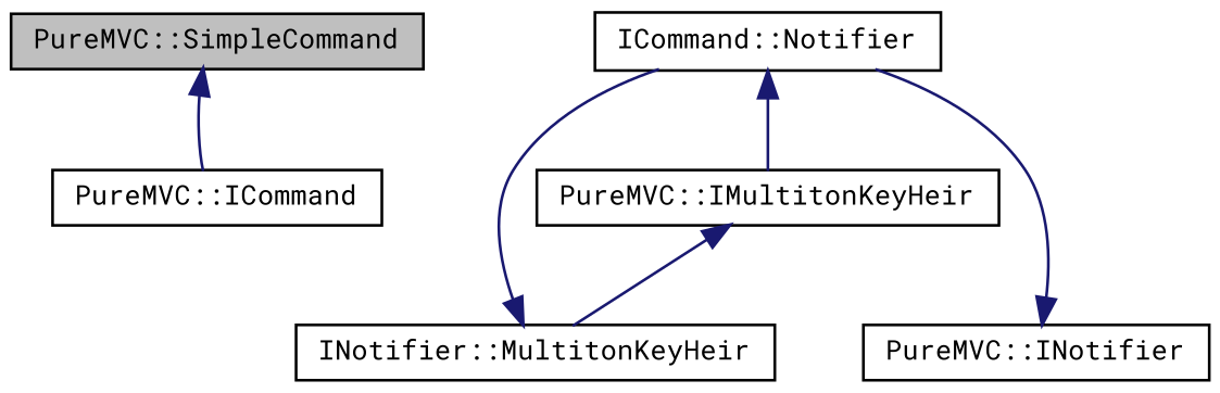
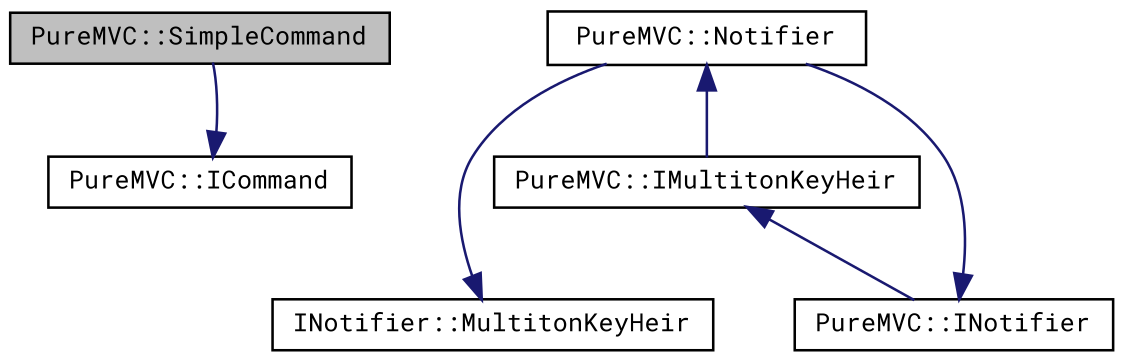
  digraph {
    fontname="Roboto Mono"
    node [color=black fillcolor=white fontname="Roboto Mono" fontsize=10 shape=record style=filled]
    edge [color=midnightblue dir=back fontname="Roboto Mono" fontsize=10 labelfontname=FreeSans labelfontsize=10 style=solid]
    n1 [fillcolor=grey75 fontcolor=black height=0.2 label="PureMVC::SimpleCommand" width=0.4]
-   n2 [height=0.2 label="ICommand::Notifier" width=0.4]
+   n2 [height=0.2 label="PureMVC::Notifier" width=0.4]
    n3 [height=0.2 label="PureMVC::IMultitonKeyHeir" width=0.4]
    n4 [height=0.2 label="INotifier::MultitonKeyHeir" width=0.4]
    n5 [height=0.2 label="PureMVC::INotifier" width=0.4]
    n6 [height=0.2 label="PureMVC::ICommand" width=0.4]
    n2 -> n3
-   n3 -> n4
+   n3 -> n5
    n4 -> n2
    n5 -> n2
-   n1 -> n6
+   n6 -> n1
  }
